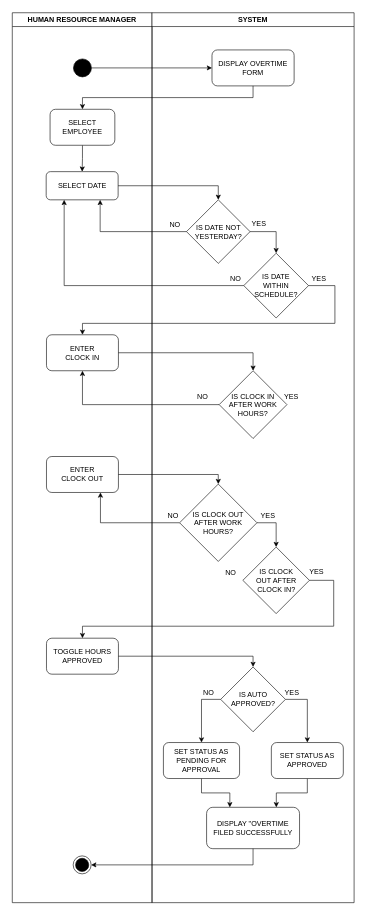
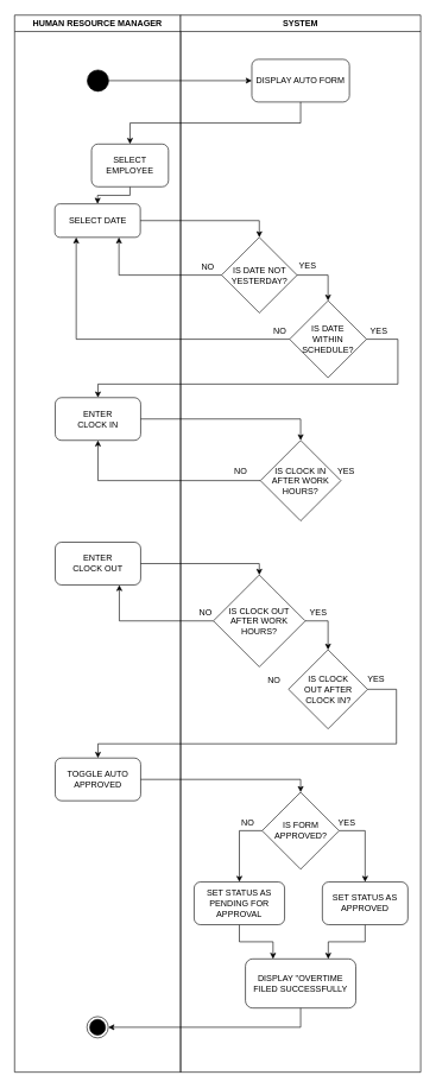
  <mxCell id="0" />
  <mxCell id="1" parent="0" />
  <mxCell id="2" value="HUMAN RESOURCE MANAGER" style="swimlane;whiteSpace=wrap;html=1;" vertex="1" parent="1"><mxGeometry x="20" y="20" width="233" height="1484" as="geometry" /></mxCell>
  <mxCell id="3" value="" style="ellipse;fillColor=strokeColor;" vertex="1" parent="2"><mxGeometry x="102" y="77" width="30" height="30" as="geometry" /></mxCell>
  <mxCell id="4" value="" style="ellipse;html=1;shape=endState;fillColor=strokeColor;" vertex="1" parent="2"><mxGeometry x="101.5" y="1406" width="30" height="30" as="geometry" /></mxCell>
  <mxCell id="5" style="edgeStyle=orthogonalEdgeStyle;rounded=0;html=1;exitX=0.5;exitY=1;exitDx=0;exitDy=0;entryX=0.5;entryY=0;entryDx=0;entryDy=0;" edge="1" parent="2" source="6" target="7"><mxGeometry relative="1" as="geometry" /></mxCell>
- <mxCell id="6" value="SELECT EMPLOYEE" style="rounded=1;whiteSpace=wrap;html=1;" vertex="1" parent="2"><mxGeometry x="63" y="161" width="108" height="60" as="geometry" /></mxCell>
+ <mxCell id="6" value="SELECT EMPLOYEE" style="rounded=1;whiteSpace=wrap;html=1;" vertex="1" parent="2"><mxGeometry x="108" y="181" width="108" height="60" as="geometry" /></mxCell>
  <mxCell id="7" value="SELECT DATE" style="rounded=1;whiteSpace=wrap;html=1;" vertex="1" parent="2"><mxGeometry x="56.5" y="265" width="120" height="47" as="geometry" /></mxCell>
  <mxCell id="8" value="ENTER&lt;br&gt;CLOCK IN" style="rounded=1;whiteSpace=wrap;html=1;" vertex="1" parent="2"><mxGeometry x="57" y="537" width="120" height="60" as="geometry" /></mxCell>
  <mxCell id="9" value="ENTER&lt;br&gt;CLOCK OUT" style="rounded=1;whiteSpace=wrap;html=1;" vertex="1" parent="2"><mxGeometry x="57" y="740" width="120" height="60" as="geometry" /></mxCell>
- <mxCell id="10" value="TOGGLE HOURS APPROVED" style="rounded=1;whiteSpace=wrap;html=1;" vertex="1" parent="2"><mxGeometry x="57" y="1043" width="120" height="60" as="geometry" /></mxCell>
+ <mxCell id="10" value="TOGGLE AUTO APPROVED" style="rounded=1;whiteSpace=wrap;html=1;" vertex="1" parent="2"><mxGeometry x="57" y="1043" width="120" height="60" as="geometry" /></mxCell>
  <mxCell id="11" value="SYSTEM" style="swimlane;whiteSpace=wrap;html=1;" vertex="1" parent="1"><mxGeometry x="253" y="20" width="337" height="1484" as="geometry" /></mxCell>
- <mxCell id="12" value="DISPLAY OVERTIME FORM" style="rounded=1;whiteSpace=wrap;html=1;" vertex="1" parent="11"><mxGeometry x="100" y="62" width="137" height="60" as="geometry" /></mxCell>
+ <mxCell id="12" value="DISPLAY AUTO FORM" style="rounded=1;whiteSpace=wrap;html=1;" vertex="1" parent="11"><mxGeometry x="100" y="62" width="137" height="60" as="geometry" /></mxCell>
  <mxCell id="13" style="edgeStyle=orthogonalEdgeStyle;rounded=0;html=1;exitX=1;exitY=0.5;exitDx=0;exitDy=0;entryX=0.5;entryY=0;entryDx=0;entryDy=0;" edge="1" parent="11" source="14" target="15"><mxGeometry relative="1" as="geometry" /></mxCell>
  <mxCell id="14" value="IS DATE NOT YESTERDAY?" style="rhombus;whiteSpace=wrap;html=1;" vertex="1" parent="11"><mxGeometry x="57.5" y="312" width="106" height="106" as="geometry" /></mxCell>
  <mxCell id="15" value="IS DATE&lt;br&gt;WITHIN SCHEDULE?" style="rhombus;whiteSpace=wrap;html=1;" vertex="1" parent="11"><mxGeometry x="153" y="401" width="108" height="108" as="geometry" /></mxCell>
  <mxCell id="16" value="IS CLOCK IN&lt;br&gt;AFTER WORK HOURS?" style="rhombus;whiteSpace=wrap;html=1;" vertex="1" parent="11"><mxGeometry x="112" y="597" width="113" height="113" as="geometry" /></mxCell>
  <mxCell id="17" value="YES" style="text;html=1;align=center;verticalAlign=middle;resizable=0;points=[];autosize=1;strokeColor=none;fillColor=none;" vertex="1" parent="11"><mxGeometry x="210.75" y="627" width="42" height="26" as="geometry" /></mxCell>
  <mxCell id="18" value="NO" style="text;html=1;align=center;verticalAlign=middle;resizable=0;points=[];autosize=1;strokeColor=none;fillColor=none;" vertex="1" parent="11"><mxGeometry x="121" y="431" width="36" height="26" as="geometry" /></mxCell>
  <mxCell id="19" value="YES" style="text;html=1;align=center;verticalAlign=middle;resizable=0;points=[];autosize=1;strokeColor=none;fillColor=none;" vertex="1" parent="11"><mxGeometry x="257" y="431" width="42" height="26" as="geometry" /></mxCell>
  <mxCell id="20" style="edgeStyle=orthogonalEdgeStyle;rounded=0;html=1;exitX=1;exitY=0.5;exitDx=0;exitDy=0;entryX=0.5;entryY=0;entryDx=0;entryDy=0;" edge="1" parent="11" source="21" target="22"><mxGeometry relative="1" as="geometry" /></mxCell>
  <mxCell id="21" value="IS CLOCK OUT&lt;br&gt;AFTER WORK HOURS?" style="rhombus;whiteSpace=wrap;html=1;" vertex="1" parent="11"><mxGeometry x="46" y="786" width="129" height="129" as="geometry" /></mxCell>
  <mxCell id="22" value="IS CLOCK&lt;br&gt;OUT AFTER CLOCK IN?" style="rhombus;whiteSpace=wrap;html=1;" vertex="1" parent="11"><mxGeometry x="151.5" y="891" width="111" height="111" as="geometry" /></mxCell>
  <mxCell id="23" value="YES" style="text;html=1;align=center;verticalAlign=middle;resizable=0;points=[];autosize=1;strokeColor=none;fillColor=none;" vertex="1" parent="11"><mxGeometry x="172.25" y="826" width="42" height="26" as="geometry" /></mxCell>
  <mxCell id="24" value="YES" style="text;html=1;align=center;verticalAlign=middle;resizable=0;points=[];autosize=1;strokeColor=none;fillColor=none;" vertex="1" parent="11"><mxGeometry x="252.75" y="920" width="42" height="26" as="geometry" /></mxCell>
  <mxCell id="25" style="edgeStyle=orthogonalEdgeStyle;rounded=0;html=1;exitX=0;exitY=0.5;exitDx=0;exitDy=0;entryX=0.5;entryY=0;entryDx=0;entryDy=0;" edge="1" parent="11" source="27" target="29"><mxGeometry relative="1" as="geometry" /></mxCell>
  <mxCell id="26" style="edgeStyle=orthogonalEdgeStyle;rounded=0;html=1;exitX=1;exitY=0.5;exitDx=0;exitDy=0;entryX=0.5;entryY=0;entryDx=0;entryDy=0;" edge="1" parent="11" source="27" target="31"><mxGeometry relative="1" as="geometry" /></mxCell>
- <mxCell id="27" value="IS AUTO APPROVED?" style="rhombus;whiteSpace=wrap;html=1;" vertex="1" parent="11"><mxGeometry x="114.5" y="1091" width="108" height="108" as="geometry" /></mxCell>
+ <mxCell id="27" value="IS FORM APPROVED?" style="rhombus;whiteSpace=wrap;html=1;" vertex="1" parent="11"><mxGeometry x="114.5" y="1091" width="108" height="108" as="geometry" /></mxCell>
  <mxCell id="28" style="edgeStyle=orthogonalEdgeStyle;rounded=0;html=1;exitX=0.5;exitY=1;exitDx=0;exitDy=0;entryX=0.25;entryY=0;entryDx=0;entryDy=0;" edge="1" parent="11" source="29" target="33"><mxGeometry relative="1" as="geometry" /></mxCell>
  <mxCell id="29" value="SET STATUS AS PENDING FOR APPROVAL" style="rounded=1;whiteSpace=wrap;html=1;" vertex="1" parent="11"><mxGeometry x="19" y="1217" width="127" height="60" as="geometry" /></mxCell>
  <mxCell id="30" style="edgeStyle=orthogonalEdgeStyle;rounded=0;html=1;exitX=0.5;exitY=1;exitDx=0;exitDy=0;entryX=0.75;entryY=0;entryDx=0;entryDy=0;" edge="1" parent="11" source="31" target="33"><mxGeometry relative="1" as="geometry" /></mxCell>
  <mxCell id="31" value="SET STATUS AS APPROVED" style="rounded=1;whiteSpace=wrap;html=1;" vertex="1" parent="11"><mxGeometry x="199" y="1217" width="120" height="60" as="geometry" /></mxCell>
  <mxCell id="32" value="YES" style="text;html=1;align=center;verticalAlign=middle;resizable=0;points=[];autosize=1;strokeColor=none;fillColor=none;" vertex="1" parent="11"><mxGeometry x="211.75" y="1121" width="42" height="26" as="geometry" /></mxCell>
  <mxCell id="33" value="DISPLAY &quot;OVERTIME FILED SUCCESSFULLY" style="rounded=1;whiteSpace=wrap;html=1;" vertex="1" parent="11"><mxGeometry x="91" y="1325" width="155" height="69" as="geometry" /></mxCell>
  <mxCell id="34" value="NO" style="text;html=1;align=center;verticalAlign=middle;resizable=0;points=[];autosize=1;strokeColor=none;fillColor=none;" vertex="1" parent="11"><mxGeometry x="76" y="1121" width="36" height="26" as="geometry" /></mxCell>
  <mxCell id="35" style="edgeStyle=orthogonalEdgeStyle;html=1;exitX=1;exitY=0.5;exitDx=0;exitDy=0;entryX=0;entryY=0.5;entryDx=0;entryDy=0;rounded=0;" edge="1" parent="1" source="3" target="12"><mxGeometry relative="1" as="geometry" /></mxCell>
  <mxCell id="36" style="edgeStyle=orthogonalEdgeStyle;rounded=0;html=1;exitX=0.5;exitY=1;exitDx=0;exitDy=0;entryX=0.5;entryY=0;entryDx=0;entryDy=0;" edge="1" parent="1" source="12" target="6"><mxGeometry relative="1" as="geometry" /></mxCell>
  <mxCell id="37" style="edgeStyle=orthogonalEdgeStyle;rounded=0;html=1;exitX=1;exitY=0.5;exitDx=0;exitDy=0;entryX=0.5;entryY=0;entryDx=0;entryDy=0;" edge="1" parent="1" source="7" target="14"><mxGeometry relative="1" as="geometry" /></mxCell>
  <mxCell id="38" style="edgeStyle=orthogonalEdgeStyle;rounded=0;html=1;exitX=0;exitY=0.5;exitDx=0;exitDy=0;entryX=0.75;entryY=1;entryDx=0;entryDy=0;" edge="1" parent="1" source="14" target="7"><mxGeometry relative="1" as="geometry" /></mxCell>
  <mxCell id="39" value="NO" style="text;html=1;align=center;verticalAlign=middle;resizable=0;points=[];autosize=1;strokeColor=none;fillColor=none;" vertex="1" parent="1"><mxGeometry x="273" y="360" width="36" height="26" as="geometry" /></mxCell>
  <mxCell id="40" value="YES" style="text;html=1;align=center;verticalAlign=middle;resizable=0;points=[];autosize=1;strokeColor=none;fillColor=none;" vertex="1" parent="1"><mxGeometry x="410" y="359" width="42" height="26" as="geometry" /></mxCell>
  <mxCell id="41" style="edgeStyle=orthogonalEdgeStyle;rounded=0;html=1;exitX=0;exitY=0.5;exitDx=0;exitDy=0;entryX=0.25;entryY=1;entryDx=0;entryDy=0;" edge="1" parent="1" source="15" target="7"><mxGeometry relative="1" as="geometry" /></mxCell>
  <mxCell id="42" style="edgeStyle=orthogonalEdgeStyle;rounded=0;html=1;exitX=1;exitY=0.5;exitDx=0;exitDy=0;entryX=0.5;entryY=0;entryDx=0;entryDy=0;" edge="1" parent="1" source="15" target="8"><mxGeometry relative="1" as="geometry"><Array as="points"><mxPoint x="558" y="475" /><mxPoint x="558" y="538" /><mxPoint x="137" y="538" /></Array></mxGeometry></mxCell>
  <mxCell id="43" style="edgeStyle=orthogonalEdgeStyle;rounded=0;html=1;exitX=1;exitY=0.5;exitDx=0;exitDy=0;entryX=0.5;entryY=0;entryDx=0;entryDy=0;" edge="1" parent="1" source="8" target="16"><mxGeometry relative="1" as="geometry" /></mxCell>
  <mxCell id="44" style="edgeStyle=orthogonalEdgeStyle;rounded=0;html=1;exitX=0;exitY=0.5;exitDx=0;exitDy=0;entryX=0.5;entryY=1;entryDx=0;entryDy=0;" edge="1" parent="1" source="16" target="8"><mxGeometry relative="1" as="geometry" /></mxCell>
  <mxCell id="45" value="NO" style="text;html=1;align=center;verticalAlign=middle;resizable=0;points=[];autosize=1;strokeColor=none;fillColor=none;" vertex="1" parent="1"><mxGeometry x="319.25" y="647" width="36" height="26" as="geometry" /></mxCell>
  <mxCell id="46" style="edgeStyle=orthogonalEdgeStyle;rounded=0;html=1;exitX=1;exitY=0.5;exitDx=0;exitDy=0;entryX=0.5;entryY=0;entryDx=0;entryDy=0;" edge="1" parent="1" source="9" target="21"><mxGeometry relative="1" as="geometry" /></mxCell>
  <mxCell id="47" style="edgeStyle=orthogonalEdgeStyle;rounded=0;html=1;exitX=0;exitY=0.5;exitDx=0;exitDy=0;entryX=0.75;entryY=1;entryDx=0;entryDy=0;" edge="1" parent="1" source="21" target="9"><mxGeometry relative="1" as="geometry" /></mxCell>
  <mxCell id="48" value="NO" style="text;html=1;align=center;verticalAlign=middle;resizable=0;points=[];autosize=1;strokeColor=none;fillColor=none;" vertex="1" parent="1"><mxGeometry x="270" y="846" width="36" height="26" as="geometry" /></mxCell>
  <mxCell id="49" value="NO" style="text;html=1;align=center;verticalAlign=middle;resizable=0;points=[];autosize=1;strokeColor=none;fillColor=none;" vertex="1" parent="1"><mxGeometry x="366" y="941" width="36" height="26" as="geometry" /></mxCell>
  <mxCell id="50" style="edgeStyle=orthogonalEdgeStyle;rounded=0;html=1;exitX=1;exitY=0.5;exitDx=0;exitDy=0;entryX=0.5;entryY=0;entryDx=0;entryDy=0;" edge="1" parent="1" source="22" target="10"><mxGeometry relative="1" as="geometry"><Array as="points"><mxPoint x="556" y="967" /><mxPoint x="556" y="1043" /><mxPoint x="137" y="1043" /></Array></mxGeometry></mxCell>
  <mxCell id="51" style="edgeStyle=orthogonalEdgeStyle;rounded=0;html=1;exitX=1;exitY=0.5;exitDx=0;exitDy=0;entryX=0.5;entryY=0;entryDx=0;entryDy=0;" edge="1" parent="1" source="10" target="27"><mxGeometry relative="1" as="geometry" /></mxCell>
  <mxCell id="52" style="edgeStyle=orthogonalEdgeStyle;rounded=0;html=1;exitX=0.5;exitY=1;exitDx=0;exitDy=0;entryX=1;entryY=0.5;entryDx=0;entryDy=0;" edge="1" parent="1" source="33" target="4"><mxGeometry relative="1" as="geometry" /></mxCell>
